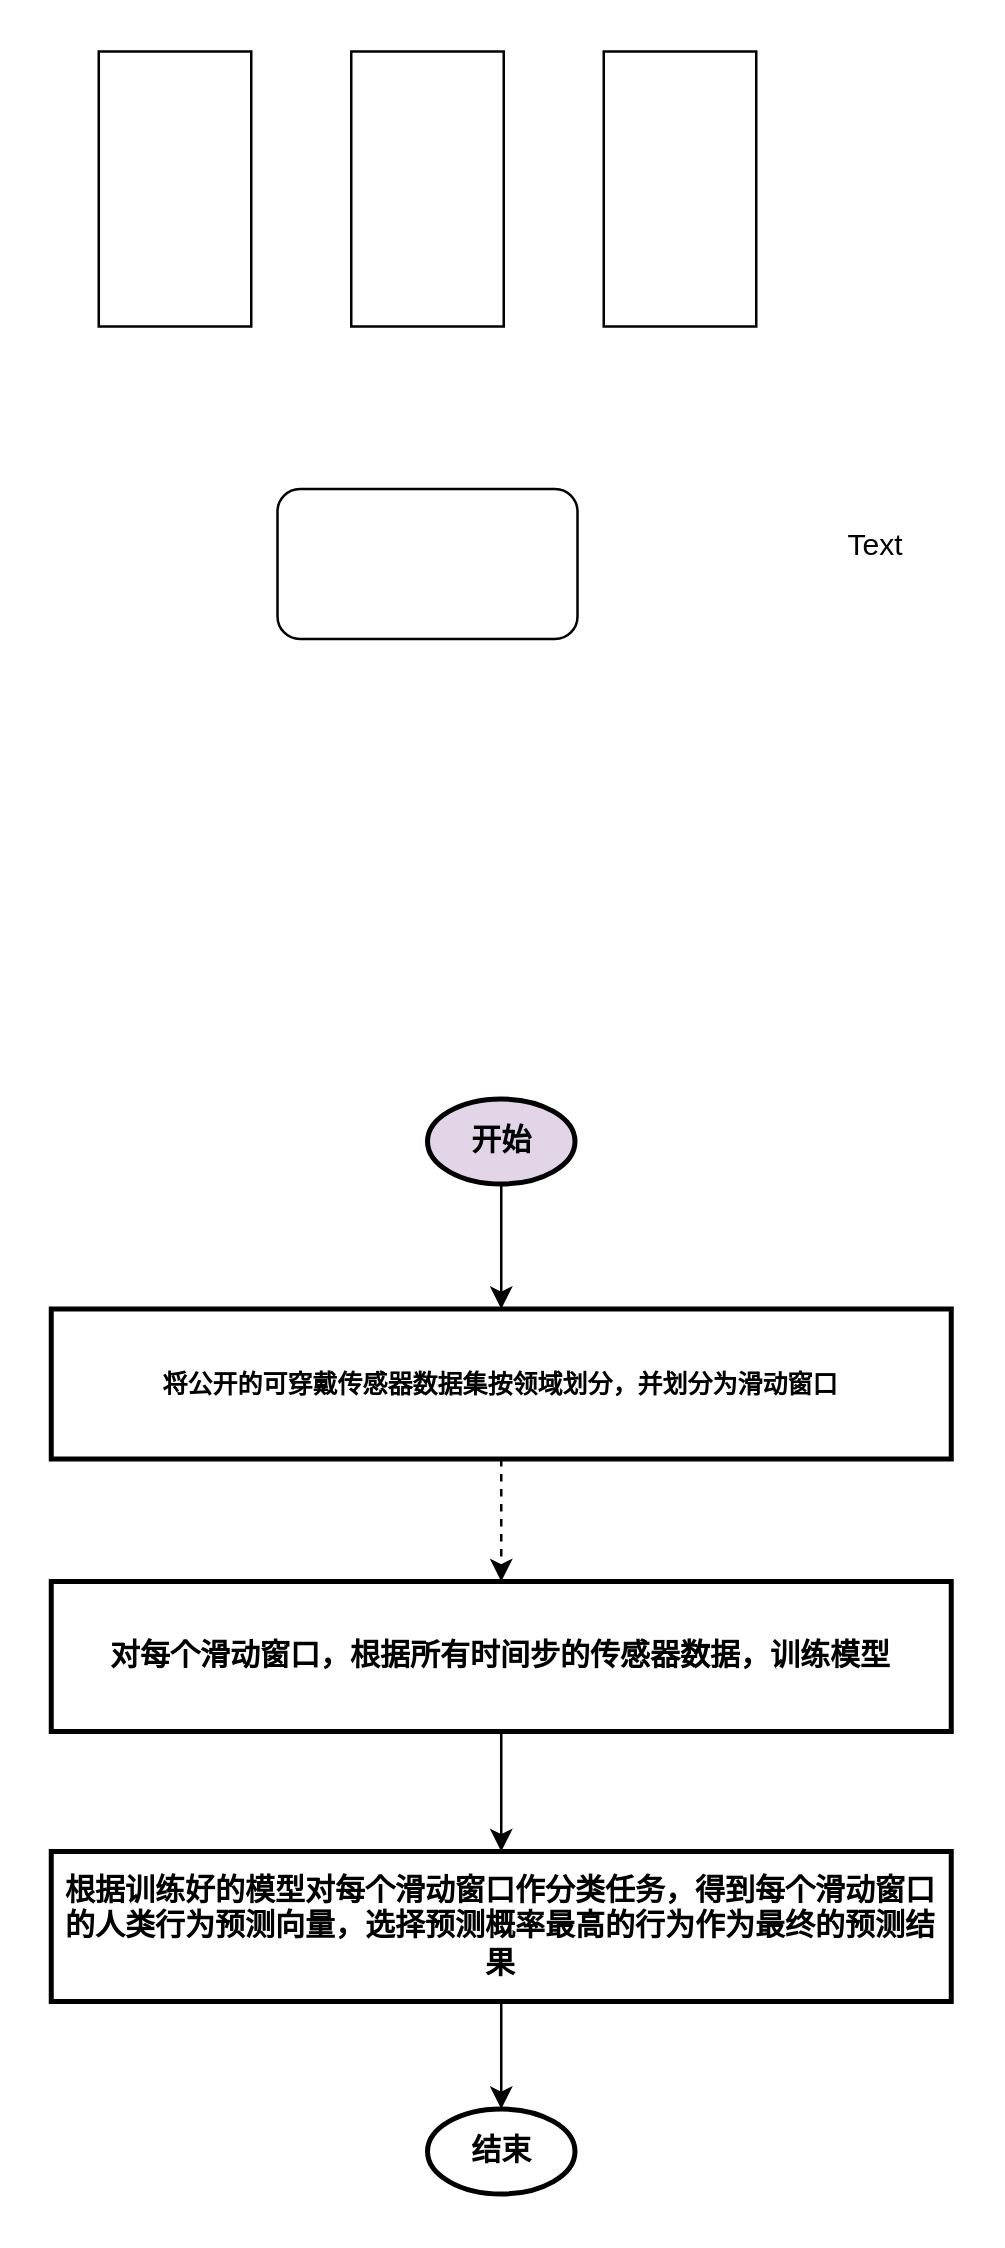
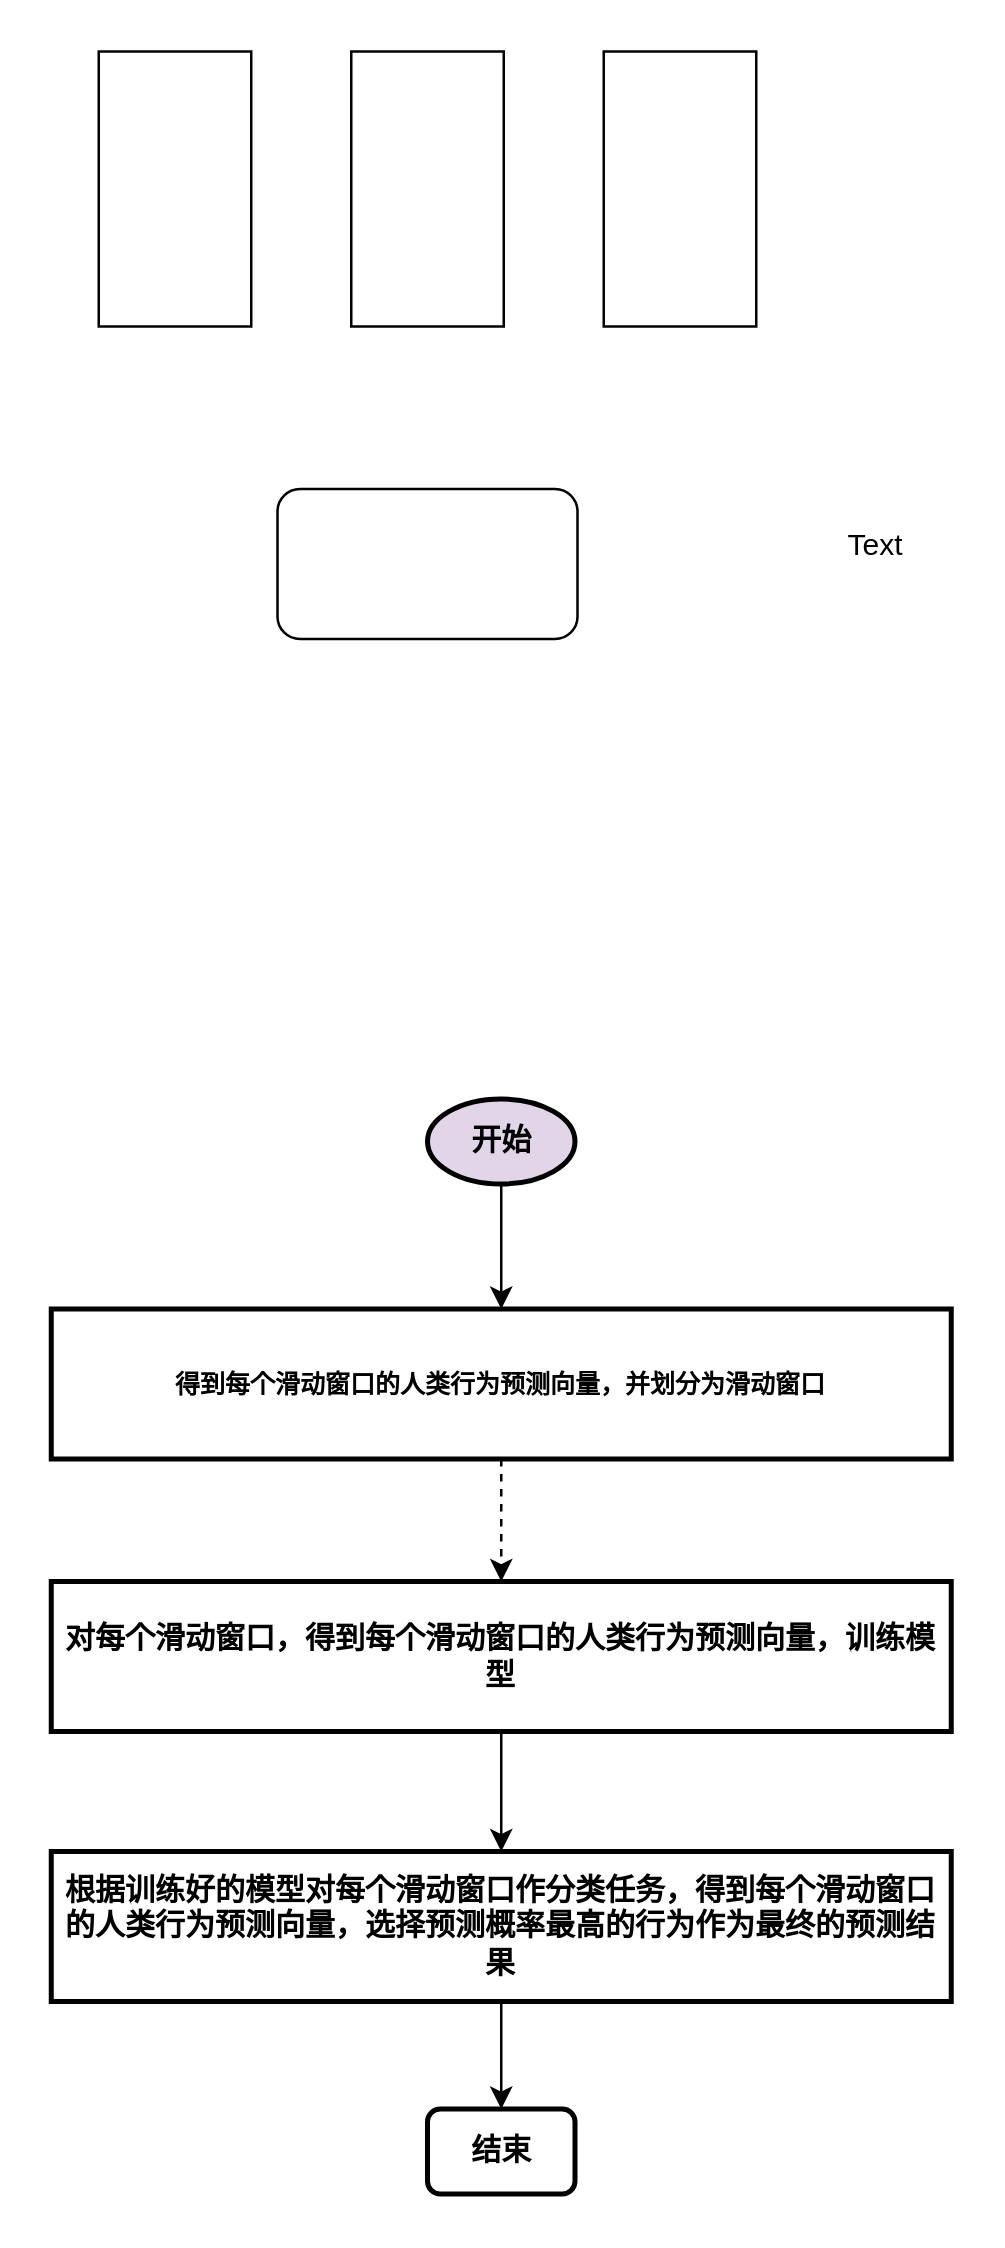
  <mxCell id="0" />
  <mxCell id="1" parent="0" />
  <mxCell id="2" value="Text" style="text;html=1;strokeColor=none;fillColor=none;align=center;verticalAlign=middle;whiteSpace=wrap;rounded=0;" parent="1" vertex="1"><mxGeometry x="320" y="203" width="60" height="30" as="geometry" /></mxCell>
  <mxCell id="3" value="" style="rounded=1;whiteSpace=wrap;html=1;" parent="1" vertex="1"><mxGeometry x="110.5" y="195" width="120" height="60" as="geometry" /></mxCell>
  <mxCell id="4" value="" style="rounded=0;whiteSpace=wrap;html=1;" parent="1" vertex="1"><mxGeometry x="39" y="20" width="61" height="110" as="geometry" /></mxCell>
  <mxCell id="5" value="" style="rounded=0;whiteSpace=wrap;html=1;" parent="1" vertex="1"><mxGeometry x="140" y="20" width="61" height="110" as="geometry" /></mxCell>
  <mxCell id="6" value="" style="rounded=0;whiteSpace=wrap;html=1;" parent="1" vertex="1"><mxGeometry x="241" y="20" width="61" height="110" as="geometry" /></mxCell>
  <mxCell id="7" style="edgeStyle=orthogonalEdgeStyle;rounded=0;orthogonalLoop=1;jettySize=auto;html=1;exitX=0.5;exitY=1;exitDx=0;exitDy=0;entryX=0.5;entryY=0;entryDx=0;entryDy=0;" edge="1" parent="1" source="8" target="11"><mxGeometry relative="1" as="geometry" /></mxCell>
  <mxCell id="8" value="&lt;font face=&quot;宋体&quot; style=&quot;font-size: 12px;&quot;&gt;&lt;b&gt;开始&lt;/b&gt;&lt;/font&gt;" style="ellipse;whiteSpace=wrap;html=1;strokeWidth=2;fillColor=#e1d5e7;" vertex="1" parent="1"><mxGeometry x="170.5" y="439" width="59" height="34" as="geometry" /></mxCell>
- <mxCell id="9" value="&lt;font face=&quot;宋体&quot; style=&quot;font-size: 12px;&quot;&gt;&lt;b&gt;结束&lt;/b&gt;&lt;/font&gt;" style="ellipse;whiteSpace=wrap;html=1;strokeWidth=2;" vertex="1" parent="1"><mxGeometry x="170.5" y="843" width="59" height="34" as="geometry" /></mxCell>
+ <mxCell id="9" value="&lt;font face=&quot;宋体&quot; style=&quot;font-size: 12px;&quot;&gt;&lt;b&gt;结束&lt;/b&gt;&lt;/font&gt;" style="whiteSpace=wrap;html=1;strokeWidth=2;rounded=1;" vertex="1" parent="1"><mxGeometry x="170.5" y="843" width="59" height="34" as="geometry" /></mxCell>
  <mxCell id="10" style="edgeStyle=orthogonalEdgeStyle;rounded=0;orthogonalLoop=1;jettySize=auto;html=1;exitX=0.5;exitY=1;exitDx=0;exitDy=0;entryX=0.5;entryY=0;entryDx=0;entryDy=0;dashed=1;" edge="1" parent="1" source="11" target="13"><mxGeometry relative="1" as="geometry" /></mxCell>
- <mxCell id="11" value="&lt;span style=&quot;font-family: 宋体;&quot;&gt;&lt;font size=&quot;1&quot; style=&quot;&quot;&gt;&lt;b style=&quot;&quot;&gt;将公开的可穿戴传感器数据集按领域划分，并划分为滑动窗口&lt;/b&gt;&lt;/font&gt;&lt;/span&gt;" style="rounded=0;whiteSpace=wrap;html=1;strokeWidth=2;" vertex="1" parent="1"><mxGeometry x="20" y="523" width="360" height="60" as="geometry" /></mxCell>
+ <mxCell id="11" value="&lt;span style=&quot;font-family: 宋体;&quot;&gt;&lt;font size=&quot;1&quot; style=&quot;&quot;&gt;&lt;b style=&quot;&quot;&gt;得到每个滑动窗口的人类行为预测向量，并划分为滑动窗口&lt;/b&gt;&lt;/font&gt;&lt;/span&gt;" style="rounded=0;whiteSpace=wrap;html=1;strokeWidth=2;" vertex="1" parent="1"><mxGeometry x="20" y="523" width="360" height="60" as="geometry" /></mxCell>
  <mxCell id="12" style="edgeStyle=orthogonalEdgeStyle;rounded=0;orthogonalLoop=1;jettySize=auto;html=1;exitX=0.5;exitY=1;exitDx=0;exitDy=0;entryX=0.5;entryY=0;entryDx=0;entryDy=0;" edge="1" parent="1" source="13" target="15"><mxGeometry relative="1" as="geometry" /></mxCell>
- <mxCell id="13" value="&lt;span style=&quot;font-family: 宋体;&quot;&gt;&lt;font style=&quot;font-size: 12px;&quot;&gt;&lt;b&gt;对每个滑动窗口，根据所有时间步的传感器数据，训练模型&lt;/b&gt;&lt;/font&gt;&lt;/span&gt;" style="rounded=0;whiteSpace=wrap;html=1;strokeWidth=2;" vertex="1" parent="1"><mxGeometry x="20" y="632" width="360" height="60" as="geometry" /></mxCell>
+ <mxCell id="13" value="&lt;span style=&quot;font-family: 宋体;&quot;&gt;&lt;font style=&quot;font-size: 12px;&quot;&gt;&lt;b&gt;对每个滑动窗口，得到每个滑动窗口的人类行为预测向量，训练模型&lt;/b&gt;&lt;/font&gt;&lt;/span&gt;" style="rounded=0;whiteSpace=wrap;html=1;strokeWidth=2;" vertex="1" parent="1"><mxGeometry x="20" y="632" width="360" height="60" as="geometry" /></mxCell>
  <mxCell id="14" style="edgeStyle=orthogonalEdgeStyle;rounded=0;orthogonalLoop=1;jettySize=auto;html=1;exitX=0.5;exitY=1;exitDx=0;exitDy=0;entryX=0.5;entryY=0;entryDx=0;entryDy=0;" edge="1" parent="1" source="15" target="9"><mxGeometry relative="1" as="geometry" /></mxCell>
  <mxCell id="15" value="&lt;span style=&quot;font-family: 宋体;&quot;&gt;&lt;font style=&quot;font-size: 12px;&quot;&gt;&lt;b&gt;根据训练好的模型对每个滑动窗口作分类任务，得到每个滑动窗口的人类行为预测向量，选择预测概率最高的行为作为最终的预测结果&lt;/b&gt;&lt;/font&gt;&lt;/span&gt;" style="rounded=0;whiteSpace=wrap;html=1;strokeWidth=2;" vertex="1" parent="1"><mxGeometry x="20" y="740" width="360" height="60" as="geometry" /></mxCell>
